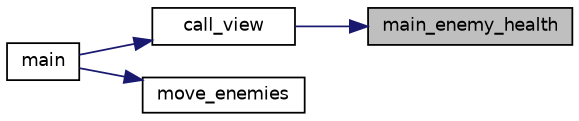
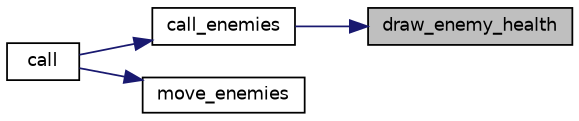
  digraph {
    rankdir=RL
    node [color=black fillcolor=white fontname=Helvetica fontsize=10 shape=record style=filled]
    edge [color=midnightblue dir=back fontname=Helvetica fontsize=10 labelfontname=Helvetica labelfontsize=10 style=solid]
-   n1 [fillcolor=grey75 fontcolor=black height=0.2 label=main_enemy_health width=0.4]
-   n2 [height=0.2 label=call_view width=0.4]
-   n3 [height=0.2 label=main width=0.4]
+   n1 [fillcolor=grey75 fontcolor=black height=0.2 label=draw_enemy_health width=0.4]
+   n2 [height=0.2 label=call_enemies width=0.4]
+   n3 [height=0.2 label=call width=0.4]
    n4 [height=0.2 label=move_enemies width=0.4]
    n1 -> n2
    n2 -> n3
    n4 -> n3
  }
